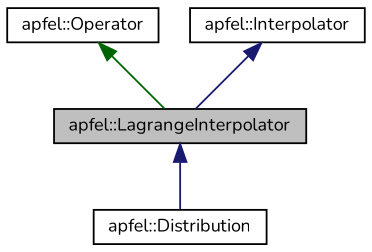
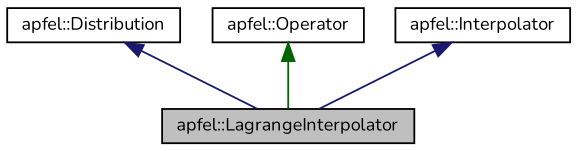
  digraph {
    fontname=Nunito
    node [color=black fillcolor=white fontname=Nunito fontsize=10 shape=record style=filled]
    edge [color=midnightblue dir=back fontname=Nunito fontsize=10 labelfontname=Helvetica labelfontsize=10 style=solid]
    n1 [fillcolor=grey75 fontcolor=black height=0.2 label="apfel::LagrangeInterpolator" width=0.4]
    n2 [height=0.2 label="apfel::Distribution" width=0.4]
    n3 [height=0.2 label="apfel::Operator" width=0.4]
    n4 [height=0.2 label="apfel::Interpolator" width=0.4]
-   n1 -> n2
+   n2 -> n1
    n3 -> n1 [color=darkgreen]
    n4 -> n1
  }
